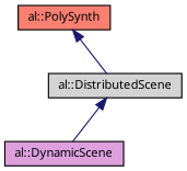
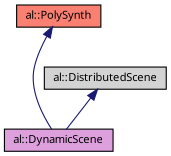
  digraph {
    node [color=black fontname="FreeSans.ttf" fontsize=10 shape=record style=filled]
    edge [color=midnightblue dir=back fontname="FreeSans.ttf" fontsize=10 labelfontname="FreeSans.ttf" labelfontsize=10 style=solid]
    n1 [fillcolor=salmon fontcolor=black height=0.2 label="al::PolySynth" width=0.4]
    n2 [fillcolor=plum height=0.2 label="al::DynamicScene" width=0.4]
    n3 [fillcolor=lightgrey height=0.2 label="al::DistributedScene" width=0.4]
-   n1 -> n3
+   n1 -> n2
    n3 -> n2
  }
